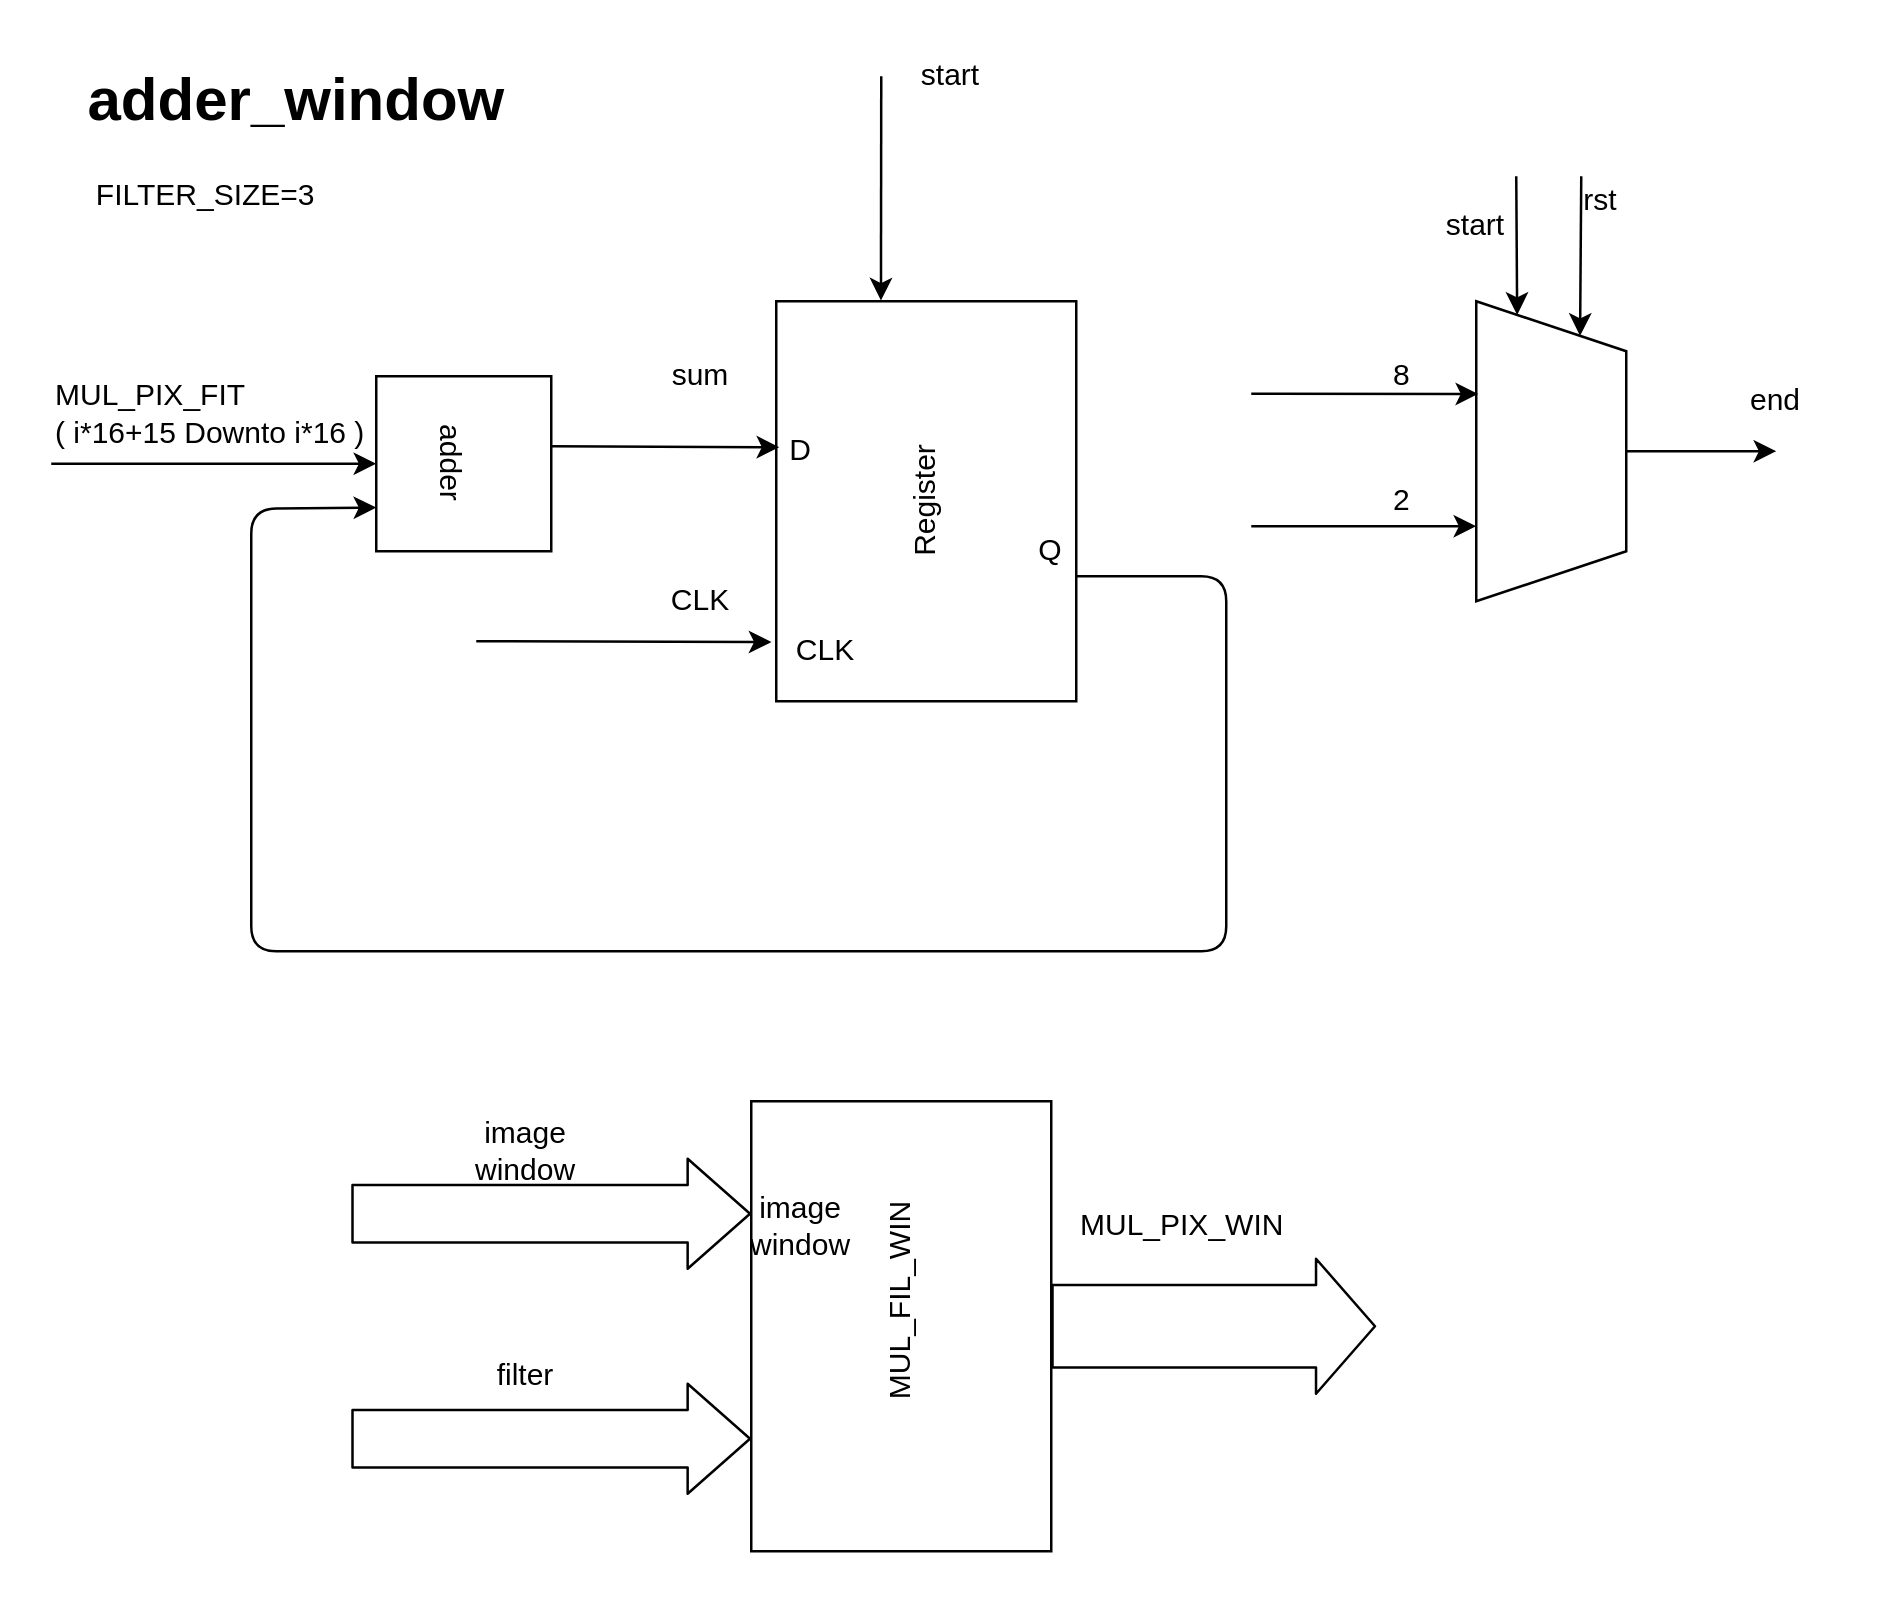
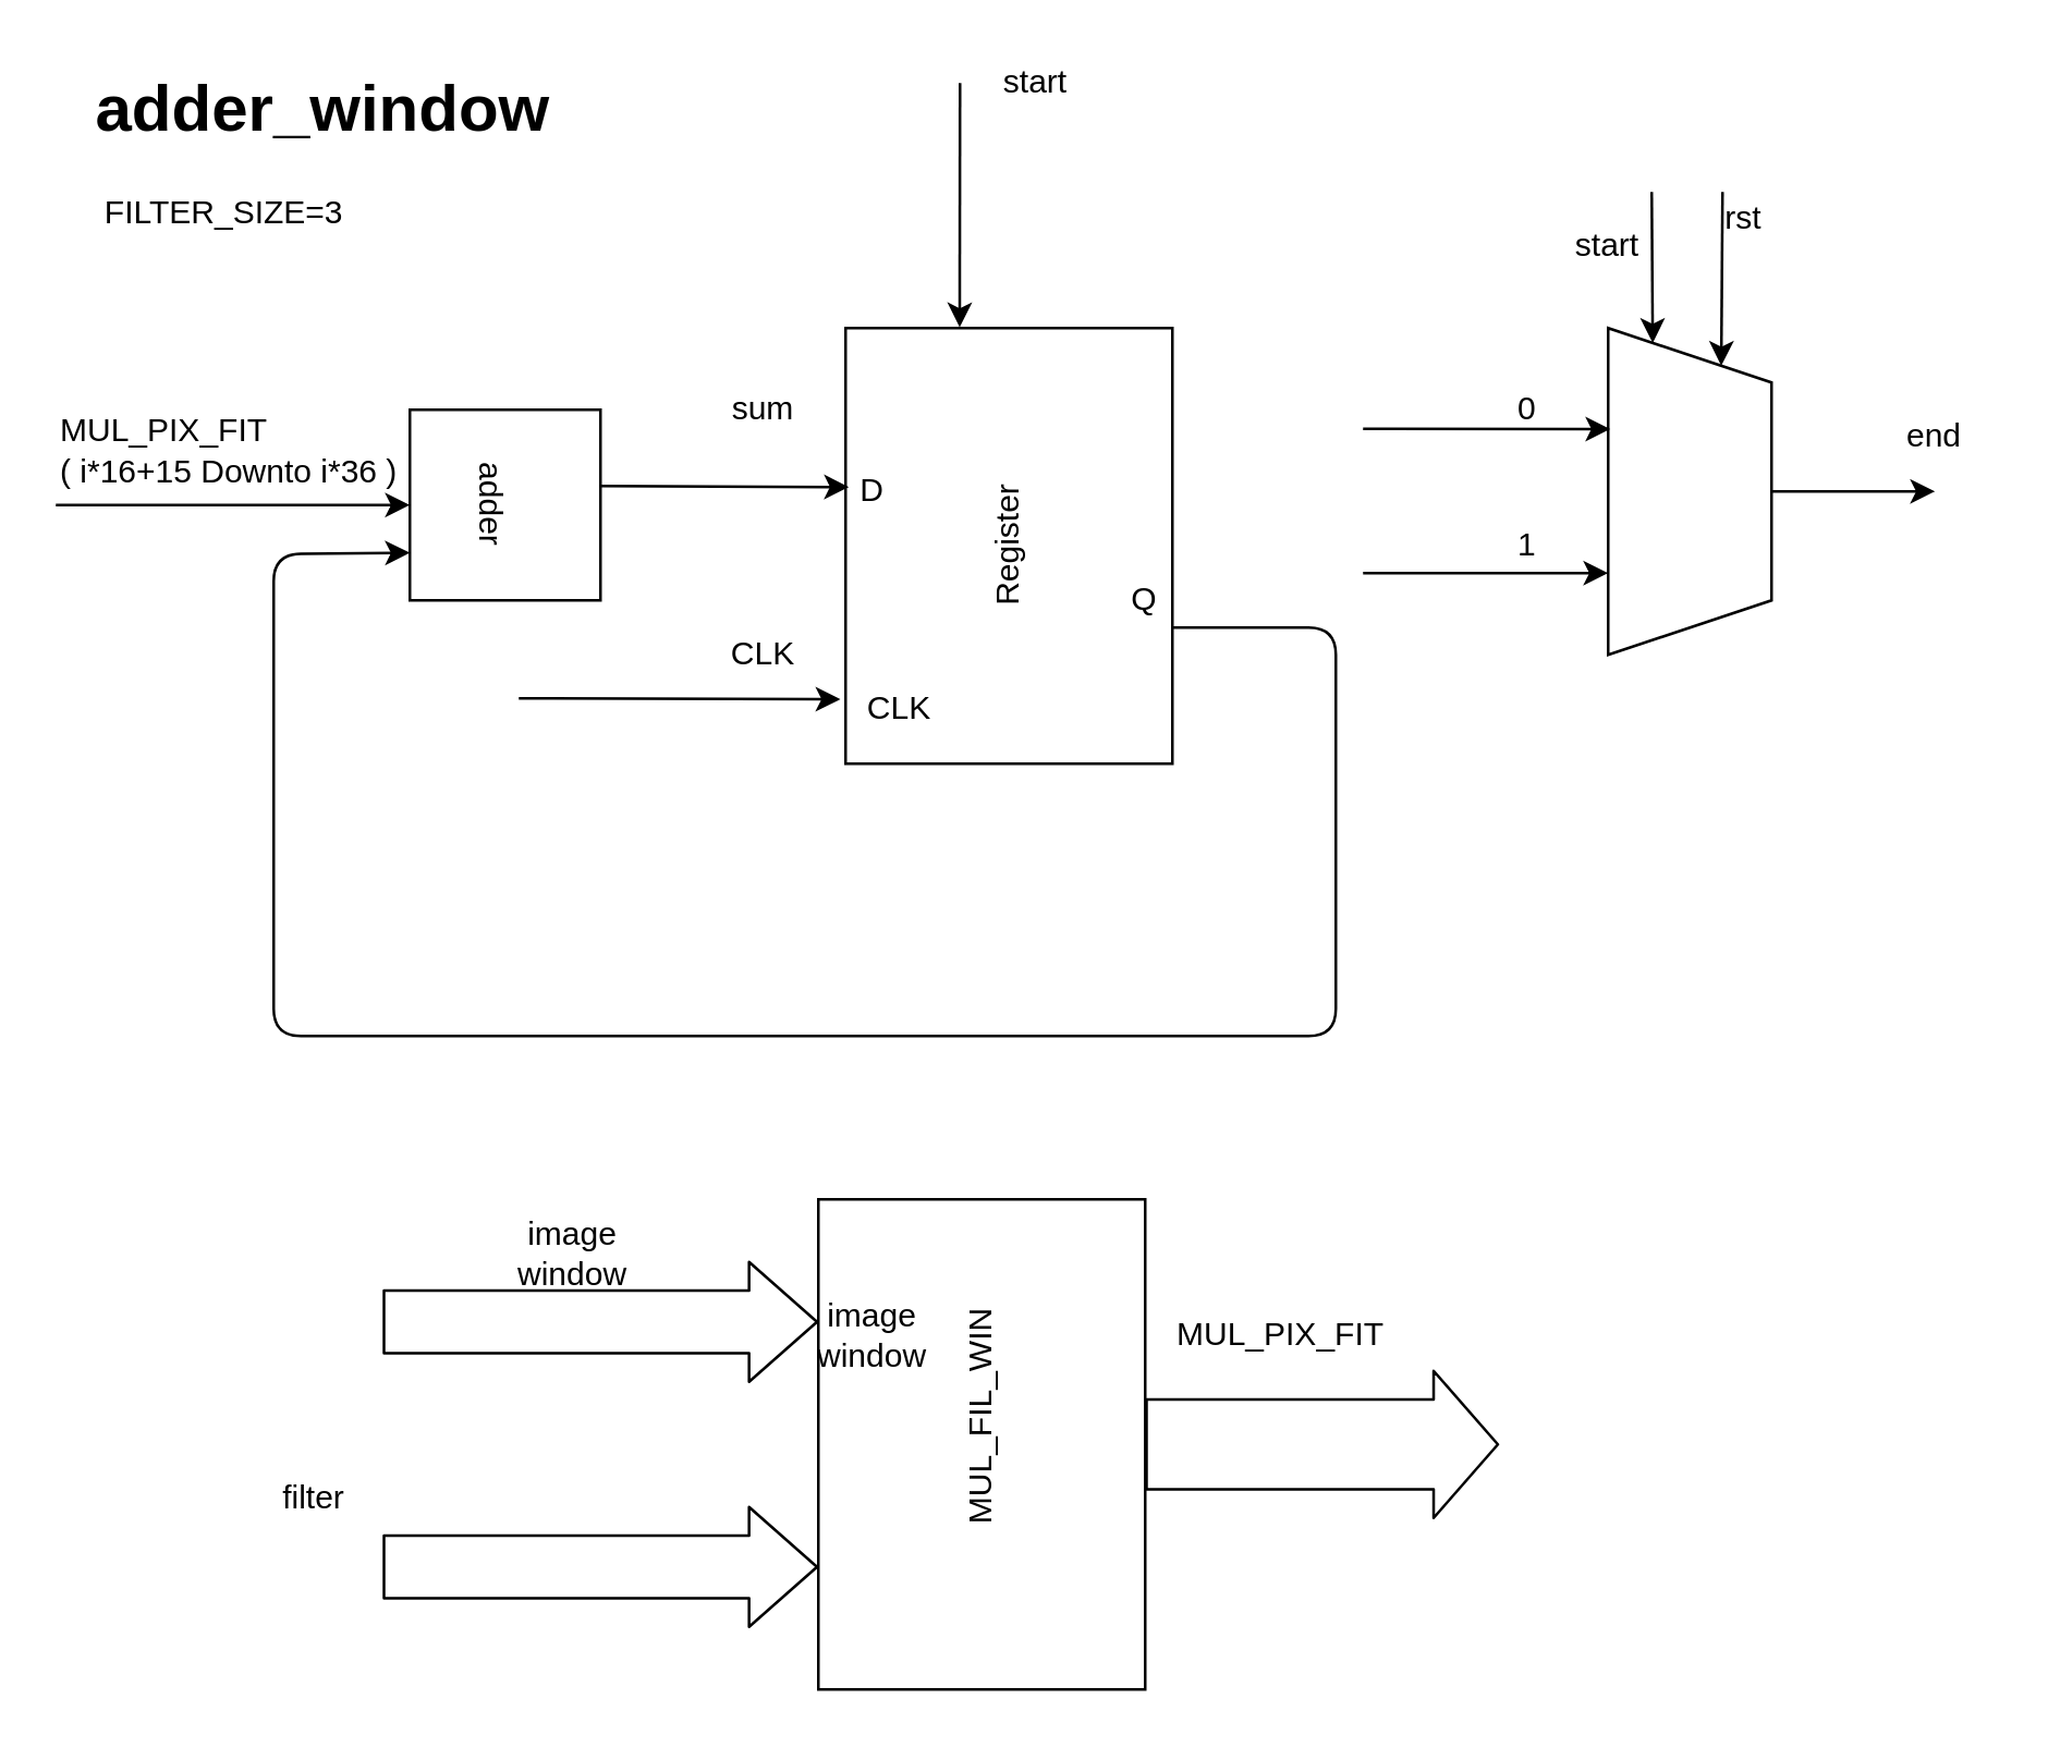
  <mxCell id="0" />
  <mxCell id="1" parent="0" />
  <mxCell id="2" value="&lt;h1&gt;adder_window&lt;/h1&gt;&lt;span style=&quot;text-align: center&quot;&gt;&amp;nbsp;&lt;/span&gt;&lt;span style=&quot;text-align: center&quot;&gt;FILTER_SIZE=3&amp;nbsp;&lt;/span&gt;&lt;p&gt;.&lt;/p&gt;" style="text;html=1;strokeColor=none;fillColor=none;spacing=5;spacingTop=-20;whiteSpace=wrap;overflow=hidden;rounded=0;" vertex="1" parent="1"><mxGeometry x="30" y="20" width="190" height="70" as="geometry" /></mxCell>
  <mxCell id="3" value="" style="rounded=0;whiteSpace=wrap;html=1;" vertex="1" parent="1"><mxGeometry x="310" y="120" width="120" height="160" as="geometry" /></mxCell>
  <mxCell id="4" value="Register" style="text;html=1;strokeColor=none;fillColor=none;align=center;verticalAlign=middle;whiteSpace=wrap;rounded=0;rotation=-90;" vertex="1" parent="1"><mxGeometry x="350" y="190" width="40" height="20" as="geometry" /></mxCell>
  <mxCell id="5" value="" style="endArrow=classic;html=1;entryX=0.01;entryY=0.365;entryDx=0;entryDy=0;entryPerimeter=0;" edge="1" parent="1" target="3"><mxGeometry width="50" height="50" relative="1" as="geometry"><mxPoint x="220" y="178" as="sourcePoint" /><mxPoint x="200" y="130" as="targetPoint" /></mxGeometry></mxCell>
  <mxCell id="6" value="sum" style="text;html=1;strokeColor=none;fillColor=none;align=center;verticalAlign=middle;whiteSpace=wrap;rounded=0;" vertex="1" parent="1"><mxGeometry x="260" y="140" width="40" height="20" as="geometry" /></mxCell>
  <mxCell id="7" value="D" style="text;html=1;strokeColor=none;fillColor=none;align=center;verticalAlign=middle;whiteSpace=wrap;rounded=0;" vertex="1" parent="1"><mxGeometry x="300" y="170" width="40" height="20" as="geometry" /></mxCell>
  <mxCell id="8" value="Q" style="text;html=1;strokeColor=none;fillColor=none;align=center;verticalAlign=middle;whiteSpace=wrap;rounded=0;" vertex="1" parent="1"><mxGeometry x="400" y="210" width="40" height="20" as="geometry" /></mxCell>
  <mxCell id="9" value="" style="endArrow=classic;html=1;exitX=0.75;exitY=1;exitDx=0;exitDy=0;entryX=0;entryY=0.75;entryDx=0;entryDy=0;" edge="1" parent="1" source="8" target="10"><mxGeometry width="50" height="50" relative="1" as="geometry"><mxPoint x="530" y="240" as="sourcePoint" /><mxPoint x="100" y="170" as="targetPoint" /><Array as="points"><mxPoint x="490" y="230" /><mxPoint x="490" y="380" /><mxPoint x="100" y="380" /><mxPoint x="100" y="203" /></Array></mxGeometry></mxCell>
  <mxCell id="10" value="" style="rounded=0;whiteSpace=wrap;html=1;" vertex="1" parent="1"><mxGeometry x="150" y="150" width="70" height="70" as="geometry" /></mxCell>
  <mxCell id="11" value="adder" style="text;html=1;strokeColor=none;fillColor=none;align=center;verticalAlign=middle;whiteSpace=wrap;rounded=0;rotation=90;" vertex="1" parent="1"><mxGeometry x="160" y="175" width="40" height="20" as="geometry" /></mxCell>
  <mxCell id="12" value="" style="endArrow=classic;html=1;entryX=0;entryY=0.5;entryDx=0;entryDy=0;" edge="1" parent="1" target="10"><mxGeometry width="50" height="50" relative="1" as="geometry"><mxPoint y="185" as="sourcePoint" x="20" /><mxPoint x="100" y="150" as="targetPoint" /></mxGeometry></mxCell>
- <mxCell id="13" value="MUL_PIX_FIT&lt;br&gt;( i*16+15 Downto i*16 )" style="text;html=1;strokeColor=none;fillColor=none;align=left;verticalAlign=middle;whiteSpace=wrap;rounded=0;" vertex="1" parent="1"><mxGeometry y="155" width="130" height="20" as="geometry" x="20" /></mxCell>
+ <mxCell id="13" value="MUL_PIX_FIT&lt;br&gt;( i*16+15 Downto i*36 )" style="text;html=1;strokeColor=none;fillColor=none;align=left;verticalAlign=middle;whiteSpace=wrap;rounded=0;" vertex="1" parent="1"><mxGeometry y="155" width="130" height="20" as="geometry" x="20" /></mxCell>
  <mxCell id="14" value="" style="rounded=0;whiteSpace=wrap;html=1;" vertex="1" parent="1"><mxGeometry x="300" y="440" width="120" height="180" as="geometry" /></mxCell>
  <mxCell id="15" value="" style="endArrow=classic;html=1;entryX=-0.016;entryY=0.852;entryDx=0;entryDy=0;entryPerimeter=0;" edge="1" parent="1" target="3"><mxGeometry width="50" height="50" relative="1" as="geometry"><mxPoint x="190" y="256" as="sourcePoint" /><mxPoint x="250" y="240" as="targetPoint" /></mxGeometry></mxCell>
  <mxCell id="16" value="CLK" style="text;html=1;strokeColor=none;fillColor=none;align=center;verticalAlign=middle;whiteSpace=wrap;rounded=0;" vertex="1" parent="1"><mxGeometry x="260" y="230" width="40" height="20" as="geometry" /></mxCell>
  <mxCell id="17" value="CLK" style="text;html=1;strokeColor=none;fillColor=none;align=center;verticalAlign=middle;whiteSpace=wrap;rounded=0;" vertex="1" parent="1"><mxGeometry x="310" y="250" width="40" height="20" as="geometry" /></mxCell>
  <mxCell id="18" value="" style="shape=flexArrow;endArrow=classic;html=1;width=23;endSize=7.98;entryX=0;entryY=0.25;entryDx=0;entryDy=0;" edge="1" parent="1" target="14"><mxGeometry width="50" height="50" relative="1" as="geometry"><mxPoint x="140" y="485" as="sourcePoint" /><mxPoint x="210" y="470" as="targetPoint" /></mxGeometry></mxCell>
  <mxCell id="19" value="MUL_FIL_WIN" style="text;html=1;strokeColor=none;fillColor=none;align=center;verticalAlign=middle;whiteSpace=wrap;rounded=0;rotation=-90;" vertex="1" parent="1"><mxGeometry x="340" y="510" width="40" height="20" as="geometry" /></mxCell>
  <mxCell id="20" value="" style="shape=flexArrow;endArrow=classic;html=1;width=23;endSize=7.98;entryX=0;entryY=0.75;entryDx=0;entryDy=0;" edge="1" parent="1" target="14"><mxGeometry width="50" height="50" relative="1" as="geometry"><mxPoint x="140" y="575" as="sourcePoint" /><mxPoint x="290" y="569.5" as="targetPoint" /></mxGeometry></mxCell>
  <mxCell id="21" value="" style="shape=flexArrow;endArrow=classic;html=1;width=33;endSize=7.53;" edge="1" parent="1" source="14"><mxGeometry width="50" height="50" relative="1" as="geometry"><mxPoint x="460" y="555" as="sourcePoint" /><mxPoint x="550" y="530" as="targetPoint" /></mxGeometry></mxCell>
  <mxCell id="22" value="image window" style="text;html=1;strokeColor=none;fillColor=none;align=center;verticalAlign=middle;whiteSpace=wrap;rounded=0;" vertex="1" parent="1"><mxGeometry x="190" y="450" width="40" height="20" as="geometry" /></mxCell>
  <mxCell id="23" value="image window" style="text;html=1;strokeColor=none;fillColor=none;align=center;verticalAlign=middle;whiteSpace=wrap;rounded=0;" vertex="1" parent="1"><mxGeometry x="300" y="480" width="40" height="20" as="geometry" /></mxCell>
- <mxCell id="24" value="filter" style="text;html=1;strokeColor=none;fillColor=none;align=center;verticalAlign=middle;whiteSpace=wrap;rounded=0;" vertex="1" parent="1"><mxGeometry x="190" y="540" width="40" height="20" as="geometry" /></mxCell>
- <mxCell id="25" value="MUL_PIX_WIN" style="text;html=1;strokeColor=none;fillColor=none;align=left;verticalAlign=middle;whiteSpace=wrap;rounded=0;" vertex="1" parent="1"><mxGeometry x="430" y="480" width="130" height="20" as="geometry" /></mxCell>
+ <mxCell id="24" value="filter" style="text;html=1;strokeColor=none;fillColor=none;align=center;verticalAlign=middle;whiteSpace=wrap;rounded=0;" vertex="1" parent="1"><mxGeometry x="95" y="540" width="40" height="20" as="geometry" /></mxCell>
+ <mxCell id="25" value="MUL_PIX_FIT" style="text;html=1;strokeColor=none;fillColor=none;align=left;verticalAlign=middle;whiteSpace=wrap;rounded=0;" vertex="1" parent="1"><mxGeometry x="430" y="480" width="130" height="20" as="geometry" /></mxCell>
  <mxCell id="26" value="" style="shape=trapezoid;perimeter=trapezoidPerimeter;whiteSpace=wrap;html=1;fixedSize=1;rotation=90;" vertex="1" parent="1"><mxGeometry x="560" y="150" width="120" height="60" as="geometry" /></mxCell>
  <mxCell id="27" value="" style="endArrow=classic;html=1;entryX=0;entryY=0.75;entryDx=0;entryDy=0;" edge="1" parent="1" target="26"><mxGeometry width="50" height="50" relative="1" as="geometry"><mxPoint x="606" y="70" as="sourcePoint" /><mxPoint x="640" y="40" as="targetPoint" /></mxGeometry></mxCell>
  <mxCell id="28" value="" style="endArrow=classic;html=1;entryX=0;entryY=0.25;entryDx=0;entryDy=0;" edge="1" parent="1" target="26"><mxGeometry width="50" height="50" relative="1" as="geometry"><mxPoint x="632" y="70" as="sourcePoint" /><mxPoint x="670" y="60" as="targetPoint" /></mxGeometry></mxCell>
  <mxCell id="29" value="" style="endArrow=classic;html=1;exitX=0.5;exitY=0;exitDx=0;exitDy=0;" edge="1" parent="1" source="26"><mxGeometry width="50" height="50" relative="1" as="geometry"><mxPoint x="660" y="210" as="sourcePoint" /><mxPoint x="710" y="180" as="targetPoint" /></mxGeometry></mxCell>
  <mxCell id="30" value="" style="endArrow=classic;html=1;entryX=0.309;entryY=0.987;entryDx=0;entryDy=0;entryPerimeter=0;" edge="1" parent="1" target="26"><mxGeometry width="50" height="50" relative="1" as="geometry"><mxPoint x="500" y="157" as="sourcePoint" /><mxPoint x="550" y="150" as="targetPoint" /></mxGeometry></mxCell>
  <mxCell id="31" value="" style="endArrow=classic;html=1;entryX=0.75;entryY=1;entryDx=0;entryDy=0;" edge="1" parent="1" target="26"><mxGeometry width="50" height="50" relative="1" as="geometry"><mxPoint x="500" y="210" as="sourcePoint" /><mxPoint x="540" y="180" as="targetPoint" /></mxGeometry></mxCell>
  <mxCell id="32" value="rst" style="text;html=1;strokeColor=none;fillColor=none;align=center;verticalAlign=middle;whiteSpace=wrap;rounded=0;" vertex="1" parent="1"><mxGeometry x="620" y="70" width="40" height="20" as="geometry" /></mxCell>
  <mxCell id="33" value="start" style="text;html=1;strokeColor=none;fillColor=none;align=center;verticalAlign=middle;whiteSpace=wrap;rounded=0;" vertex="1" parent="1"><mxGeometry x="570" y="80" width="40" height="20" as="geometry" /></mxCell>
  <mxCell id="34" value="" style="endArrow=classic;html=1;entryX=0.349;entryY=-0.002;entryDx=0;entryDy=0;entryPerimeter=0;" edge="1" parent="1" target="3"><mxGeometry width="50" height="50" relative="1" as="geometry"><mxPoint x="352" y="30" as="sourcePoint" /><mxPoint x="360" y="30" as="targetPoint" /></mxGeometry></mxCell>
  <mxCell id="35" value="start" style="text;html=1;strokeColor=none;fillColor=none;align=center;verticalAlign=middle;whiteSpace=wrap;rounded=0;" vertex="1" parent="1"><mxGeometry x="360" y="20" width="40" height="20" as="geometry" /></mxCell>
  <mxCell id="36" value="end" style="text;html=1;strokeColor=none;fillColor=none;align=center;verticalAlign=middle;whiteSpace=wrap;rounded=0;" vertex="1" parent="1"><mxGeometry x="690" y="150" width="40" height="20" as="geometry" /></mxCell>
- <mxCell id="37" value="8" style="text;html=1;align=center;verticalAlign=middle;resizable=0;points=[];autosize=1;strokeColor=none;" vertex="1" parent="1"><mxGeometry x="550" y="140" width="20" height="20" as="geometry" /></mxCell>
- <mxCell id="38" value="2" style="text;html=1;align=center;verticalAlign=middle;resizable=0;points=[];autosize=1;strokeColor=none;" vertex="1" parent="1"><mxGeometry x="550" y="190" width="20" height="20" as="geometry" /></mxCell>
+ <mxCell id="37" value="0" style="text;html=1;align=center;verticalAlign=middle;resizable=0;points=[];autosize=1;strokeColor=none;" vertex="1" parent="1"><mxGeometry x="550" y="140" width="20" height="20" as="geometry" /></mxCell>
+ <mxCell id="38" value="1" style="text;html=1;align=center;verticalAlign=middle;resizable=0;points=[];autosize=1;strokeColor=none;" vertex="1" parent="1"><mxGeometry x="550" y="190" width="20" height="20" as="geometry" /></mxCell>
